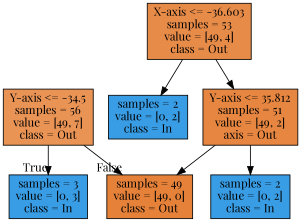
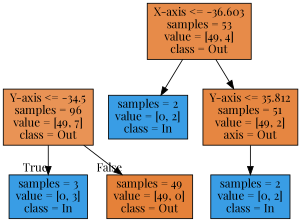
  digraph {
    fontname="Playfair Display"
    node [color=black fillcolor="#399de5" fontname="Playfair Display" shape=box style=filled]
    edge [fontname="Playfair Display"]
-   n1 [fillcolor="#e99355" label="Y-axis <= -34.5\nsamples = 56\nvalue = [49, 7]\nclass = Out"]
+   n1 [fillcolor="#e99355" label="Y-axis <= -34.5\nsamples = 96\nvalue = [49, 7]\nclass = Out"]
    n2 [label="samples = 3\nvalue = [0, 3]\nclass = In"]
    n3 [fillcolor="#e58139" label="samples = 49\nvalue = [49, 0]\nclass = Out"]
    n4 [fillcolor="#e78b49" label="X-axis <= -36.603\nsamples = 53\nvalue = [49, 4]\nclass = Out"]
    n5 [label="samples = 2\nvalue = [0, 2]\nclass = In"]
    n6 [fillcolor="#e68641" label="Y-axis <= 35.812\nsamples = 51\nvalue = [49, 2]\naxis = Out"]
    n7 [label="samples = 2\nvalue = [0, 2]\nclass = In"]
    n1 -> n2 [headlabel=True labelangle=45 labeldistance=2.5]
    n1 -> n3 [headlabel=False labelangle=-45 labeldistance=2.5]
    n4 -> n5
    n4 -> n6
-   n6 -> n3
    n6 -> n7
  }
